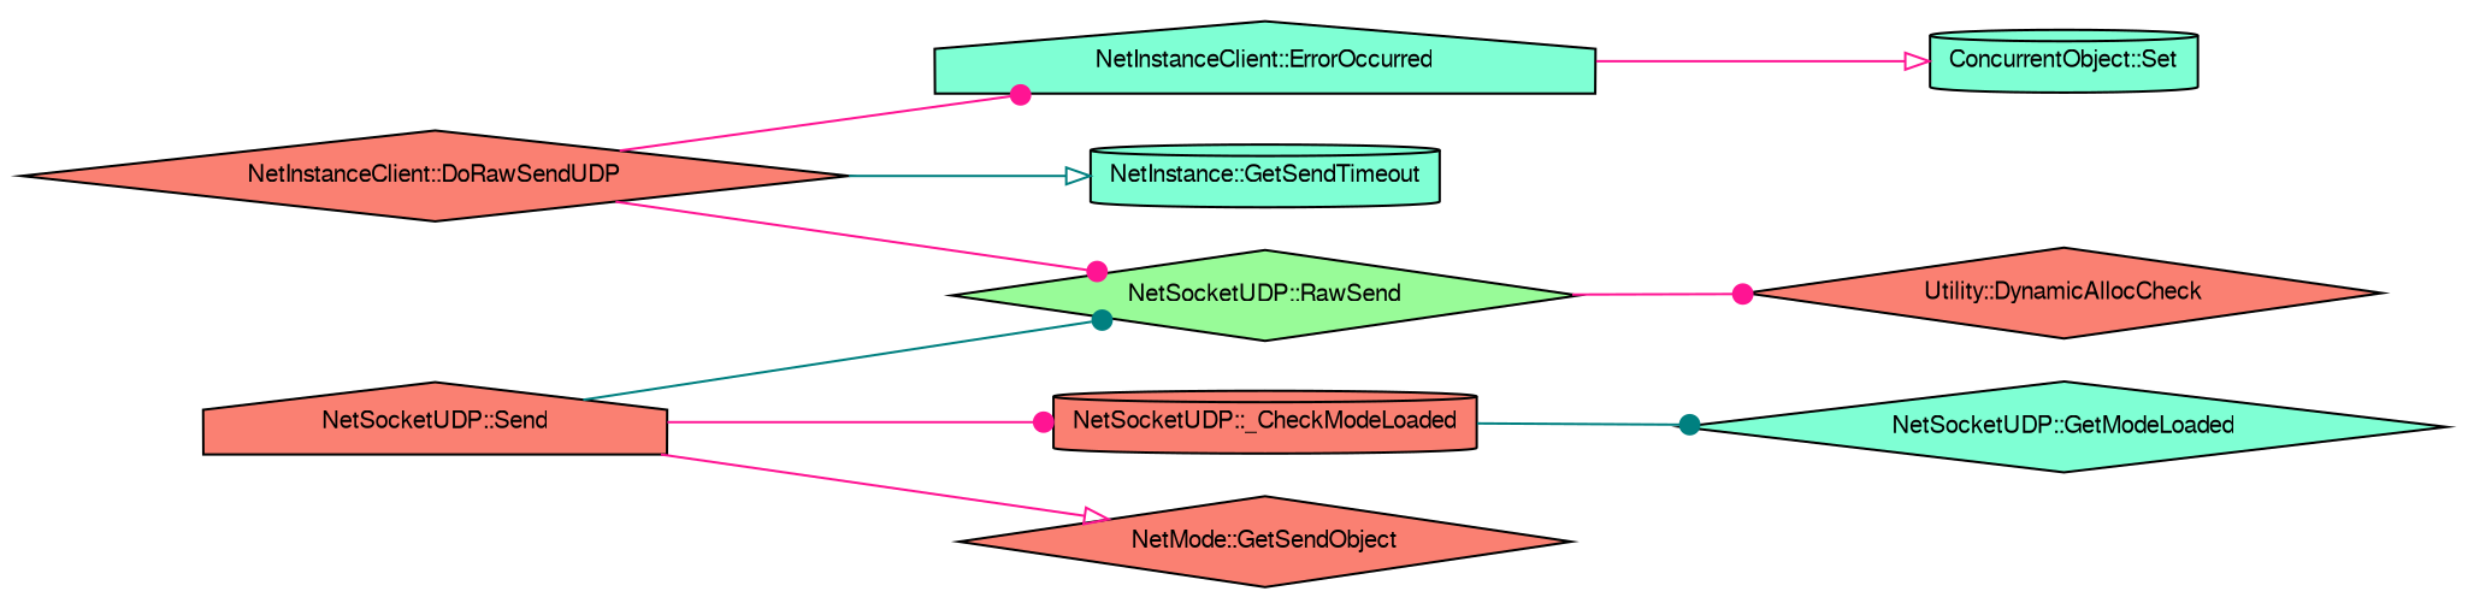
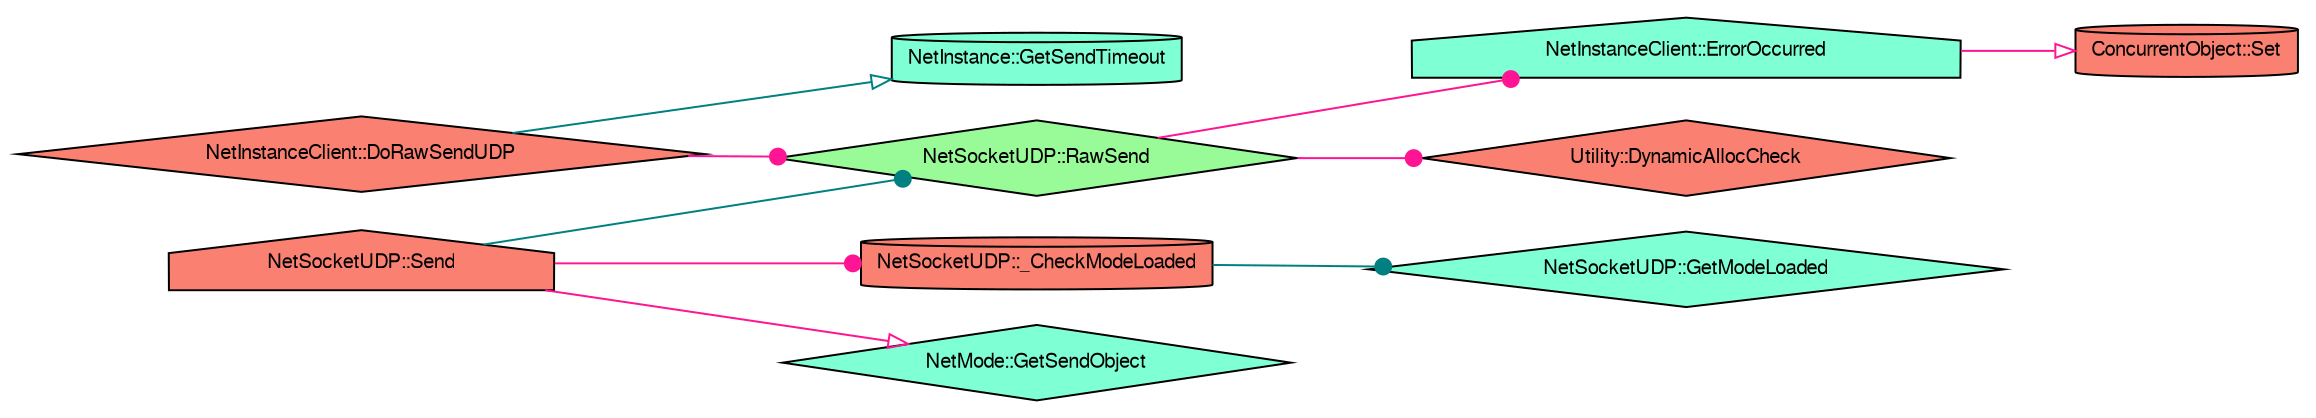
  digraph {
    rankdir=LR
    node [color=black fillcolor=salmon fontname=FreeSans fontsize=10 shape=diamond style=filled]
    edge [arrowhead=dot color=deeppink fontname=FreeSans fontsize=10 labelfontname=FreeSans labelfontsize=10 style=solid]
    n1 [fontcolor=black height=0.2 label="NetInstanceClient::DoRawSendUDP" width=0.4]
    n2 [fillcolor=aquamarine height=0.2 label="NetInstanceClient::ErrorOccurred" shape=house width=0.4]
    n3 [fillcolor=aquamarine height=0.2 label="NetInstance::GetSendTimeout" shape=cylinder width=0.4]
    n4 [fillcolor=palegreen height=0.2 label="NetSocketUDP::RawSend" width=0.4]
-   n5 [fillcolor=aquamarine height=0.2 label="ConcurrentObject::Set" shape=cylinder width=0.4]
+   n5 [height=0.2 label="ConcurrentObject::Set" shape=cylinder width=0.4]
    n6 [height=0.2 label="Utility::DynamicAllocCheck" width=0.4]
    n7 [height=0.2 label="NetSocketUDP::Send" shape=house width=0.4]
    n8 [height=0.2 label="NetSocketUDP::_CheckModeLoaded" shape=cylinder width=0.4]
-   n9 [height=0.2 label="NetMode::GetSendObject" width=0.4]
+   n9 [fillcolor=aquamarine height=0.2 label="NetMode::GetSendObject" width=0.4]
    n10 [fillcolor=aquamarine height=0.2 label="NetSocketUDP::GetModeLoaded" width=0.4]
-   n1 -> n2
+   n4 -> n2
    n1 -> n3 [arrowhead=onormal color=teal]
    n1 -> n4
    n2 -> n5 [arrowhead=onormal]
    n4 -> n6
    n7 -> n4 [color=teal]
    n7 -> n8
    n7 -> n9 [arrowhead=onormal]
    n8 -> n10 [color=teal]
  }
